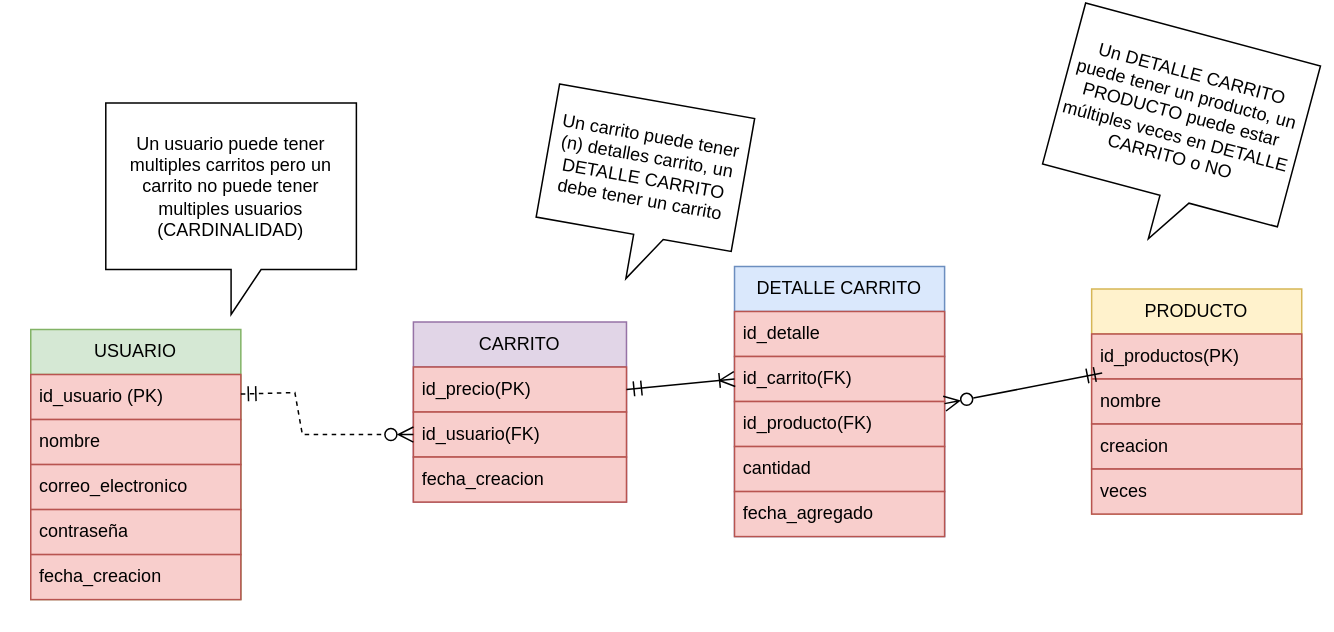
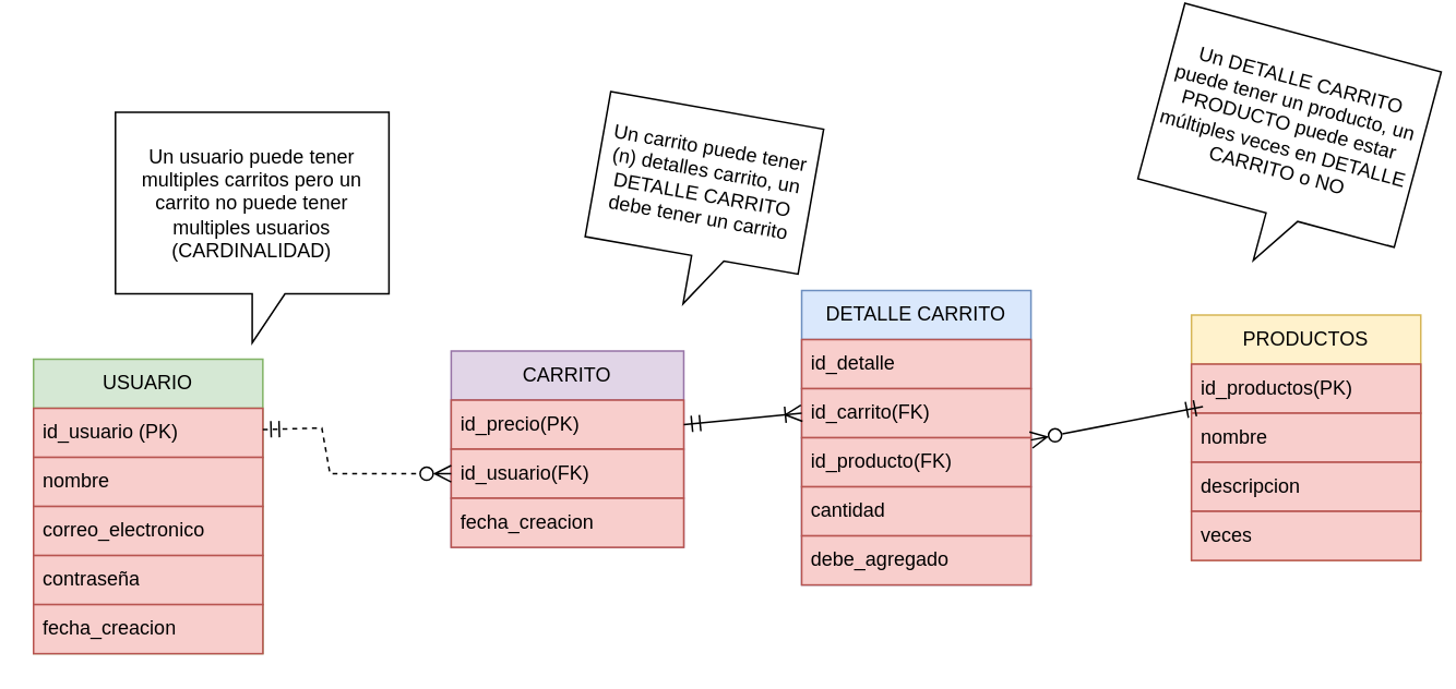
  <mxCell id="0" />
  <mxCell id="1" parent="0" />
  <mxCell id="2" value="USUARIO" style="swimlane;fontStyle=0;childLayout=stackLayout;horizontal=1;startSize=30;horizontalStack=0;resizeParent=1;resizeParentMax=0;resizeLast=0;collapsible=1;marginBottom=0;whiteSpace=wrap;html=1;fillColor=#d5e8d4;strokeColor=#82b366;" vertex="1" parent="1"><mxGeometry x="20" y="219" width="140" height="180" as="geometry" /></mxCell>
  <mxCell id="3" value="id_usuario (PK)" style="text;strokeColor=#b85450;fillColor=#f8cecc;align=left;verticalAlign=middle;spacingLeft=4;spacingRight=4;overflow=hidden;points=[[0,0.5],[1,0.5]];portConstraint=eastwest;rotatable=0;whiteSpace=wrap;html=1;" vertex="1" parent="2"><mxGeometry y="30" width="140" height="30" as="geometry" /></mxCell>
  <mxCell id="4" value="nombre" style="text;strokeColor=#b85450;fillColor=#f8cecc;align=left;verticalAlign=middle;spacingLeft=4;spacingRight=4;overflow=hidden;points=[[0,0.5],[1,0.5]];portConstraint=eastwest;rotatable=0;whiteSpace=wrap;html=1;" vertex="1" parent="2"><mxGeometry y="60" width="140" height="30" as="geometry" /></mxCell>
  <mxCell id="5" value="correo_electronico" style="text;strokeColor=#b85450;fillColor=#f8cecc;align=left;verticalAlign=middle;spacingLeft=4;spacingRight=4;overflow=hidden;points=[[0,0.5],[1,0.5]];portConstraint=eastwest;rotatable=0;whiteSpace=wrap;html=1;" vertex="1" parent="2"><mxGeometry y="90" width="140" height="30" as="geometry" /></mxCell>
  <mxCell id="6" value="contraseña" style="text;strokeColor=#b85450;fillColor=#f8cecc;align=left;verticalAlign=middle;spacingLeft=4;spacingRight=4;overflow=hidden;points=[[0,0.5],[1,0.5]];portConstraint=eastwest;rotatable=0;whiteSpace=wrap;html=1;" vertex="1" parent="2"><mxGeometry y="120" width="140" height="30" as="geometry" /></mxCell>
  <mxCell id="7" value="fecha_creacion" style="text;strokeColor=#b85450;fillColor=#f8cecc;align=left;verticalAlign=middle;spacingLeft=4;spacingRight=4;overflow=hidden;points=[[0,0.5],[1,0.5]];portConstraint=eastwest;rotatable=0;whiteSpace=wrap;html=1;" vertex="1" parent="2"><mxGeometry y="150" width="140" height="30" as="geometry" /></mxCell>
- <mxCell id="8" value="PRODUCTO" style="swimlane;fontStyle=0;childLayout=stackLayout;horizontal=1;startSize=30;horizontalStack=0;resizeParent=1;resizeParentMax=0;resizeLast=0;collapsible=1;marginBottom=0;whiteSpace=wrap;html=1;fillColor=#fff2cc;strokeColor=#d6b656;" vertex="1" parent="1"><mxGeometry x="727" y="192" width="140" height="150" as="geometry" /></mxCell>
+ <mxCell id="8" value="PRODUCTOS" style="swimlane;fontStyle=0;childLayout=stackLayout;horizontal=1;startSize=30;horizontalStack=0;resizeParent=1;resizeParentMax=0;resizeLast=0;collapsible=1;marginBottom=0;whiteSpace=wrap;html=1;fillColor=#fff2cc;strokeColor=#d6b656;" vertex="1" parent="1"><mxGeometry x="727" y="192" width="140" height="150" as="geometry" /></mxCell>
  <mxCell id="9" value="id_productos(PK)" style="text;strokeColor=#b85450;fillColor=#f8cecc;align=left;verticalAlign=middle;spacingLeft=4;spacingRight=4;overflow=hidden;points=[[0,0.5],[1,0.5]];portConstraint=eastwest;rotatable=0;whiteSpace=wrap;html=1;" vertex="1" parent="8"><mxGeometry y="30" width="140" height="30" as="geometry" /></mxCell>
  <mxCell id="10" value="nombre" style="text;strokeColor=#b85450;fillColor=#f8cecc;align=left;verticalAlign=middle;spacingLeft=4;spacingRight=4;overflow=hidden;points=[[0,0.5],[1,0.5]];portConstraint=eastwest;rotatable=0;whiteSpace=wrap;html=1;" vertex="1" parent="8"><mxGeometry y="60" width="140" height="30" as="geometry" /></mxCell>
- <mxCell id="11" value="creacion" style="text;strokeColor=#b85450;fillColor=#f8cecc;align=left;verticalAlign=middle;spacingLeft=4;spacingRight=4;overflow=hidden;points=[[0,0.5],[1,0.5]];portConstraint=eastwest;rotatable=0;whiteSpace=wrap;html=1;" vertex="1" parent="8"><mxGeometry y="90" width="140" height="30" as="geometry" /></mxCell>
+ <mxCell id="11" value="descripcion" style="text;strokeColor=#b85450;fillColor=#f8cecc;align=left;verticalAlign=middle;spacingLeft=4;spacingRight=4;overflow=hidden;points=[[0,0.5],[1,0.5]];portConstraint=eastwest;rotatable=0;whiteSpace=wrap;html=1;" vertex="1" parent="8"><mxGeometry y="90" width="140" height="30" as="geometry" /></mxCell>
  <mxCell id="12" value="veces" style="text;strokeColor=#b85450;fillColor=#f8cecc;align=left;verticalAlign=middle;spacingLeft=4;spacingRight=4;overflow=hidden;points=[[0,0.5],[1,0.5]];portConstraint=eastwest;rotatable=0;whiteSpace=wrap;html=1;" vertex="1" parent="8"><mxGeometry y="120" width="140" height="30" as="geometry" /></mxCell>
  <mxCell id="13" value="CARRITO" style="swimlane;fontStyle=0;childLayout=stackLayout;horizontal=1;startSize=30;horizontalStack=0;resizeParent=1;resizeParentMax=0;resizeLast=0;collapsible=1;marginBottom=0;whiteSpace=wrap;html=1;fillColor=#e1d5e7;strokeColor=#9673a6;" vertex="1" parent="1"><mxGeometry x="275" y="214" width="142" height="120" as="geometry" /></mxCell>
  <mxCell id="14" value="id_precio(PK)" style="text;strokeColor=#b85450;fillColor=#f8cecc;align=left;verticalAlign=middle;spacingLeft=4;spacingRight=4;overflow=hidden;points=[[0,0.5],[1,0.5]];portConstraint=eastwest;rotatable=0;whiteSpace=wrap;html=1;" vertex="1" parent="13"><mxGeometry y="30" width="142" height="30" as="geometry" /></mxCell>
  <mxCell id="15" value="id_usuario(FK)" style="text;strokeColor=#b85450;fillColor=#f8cecc;align=left;verticalAlign=middle;spacingLeft=4;spacingRight=4;overflow=hidden;points=[[0,0.5],[1,0.5]];portConstraint=eastwest;rotatable=0;whiteSpace=wrap;html=1;" vertex="1" parent="13"><mxGeometry y="60" width="142" height="30" as="geometry" /></mxCell>
  <mxCell id="16" value="fecha_creacion" style="text;strokeColor=#b85450;fillColor=#f8cecc;align=left;verticalAlign=middle;spacingLeft=4;spacingRight=4;overflow=hidden;points=[[0,0.5],[1,0.5]];portConstraint=eastwest;rotatable=0;whiteSpace=wrap;html=1;" vertex="1" parent="13"><mxGeometry y="90" width="142" height="30" as="geometry" /></mxCell>
  <mxCell id="17" value="DETALLE CARRITO" style="swimlane;fontStyle=0;childLayout=stackLayout;horizontal=1;startSize=30;horizontalStack=0;resizeParent=1;resizeParentMax=0;resizeLast=0;collapsible=1;marginBottom=0;whiteSpace=wrap;html=1;fillColor=#dae8fc;strokeColor=#6c8ebf;" vertex="1" parent="1"><mxGeometry x="489" y="177" width="140" height="180" as="geometry" /></mxCell>
  <mxCell id="18" value="id_detalle" style="text;strokeColor=#b85450;fillColor=#f8cecc;align=left;verticalAlign=middle;spacingLeft=4;spacingRight=4;overflow=hidden;points=[[0,0.5],[1,0.5]];portConstraint=eastwest;rotatable=0;whiteSpace=wrap;html=1;" vertex="1" parent="17"><mxGeometry y="30" width="140" height="30" as="geometry" /></mxCell>
  <mxCell id="19" value="id_carrito(FK)" style="text;strokeColor=#b85450;fillColor=#f8cecc;align=left;verticalAlign=middle;spacingLeft=4;spacingRight=4;overflow=hidden;points=[[0,0.5],[1,0.5]];portConstraint=eastwest;rotatable=0;whiteSpace=wrap;html=1;" vertex="1" parent="17"><mxGeometry y="60" width="140" height="30" as="geometry" /></mxCell>
  <mxCell id="20" value="id_producto(FK)" style="text;strokeColor=#b85450;fillColor=#f8cecc;align=left;verticalAlign=middle;spacingLeft=4;spacingRight=4;overflow=hidden;points=[[0,0.5],[1,0.5]];portConstraint=eastwest;rotatable=0;whiteSpace=wrap;html=1;" vertex="1" parent="17"><mxGeometry y="90" width="140" height="30" as="geometry" /></mxCell>
  <mxCell id="21" value="cantidad" style="text;strokeColor=#b85450;fillColor=#f8cecc;align=left;verticalAlign=middle;spacingLeft=4;spacingRight=4;overflow=hidden;points=[[0,0.5],[1,0.5]];portConstraint=eastwest;rotatable=0;whiteSpace=wrap;html=1;" vertex="1" parent="17"><mxGeometry y="120" width="140" height="30" as="geometry" /></mxCell>
- <mxCell id="22" value="fecha_agregado" style="text;strokeColor=#b85450;fillColor=#f8cecc;align=left;verticalAlign=middle;spacingLeft=4;spacingRight=4;overflow=hidden;points=[[0,0.5],[1,0.5]];portConstraint=eastwest;rotatable=0;whiteSpace=wrap;html=1;" vertex="1" parent="17"><mxGeometry y="150" width="140" height="30" as="geometry" /></mxCell>
+ <mxCell id="22" value="debe_agregado" style="text;strokeColor=#b85450;fillColor=#f8cecc;align=left;verticalAlign=middle;spacingLeft=4;spacingRight=4;overflow=hidden;points=[[0,0.5],[1,0.5]];portConstraint=eastwest;rotatable=0;whiteSpace=wrap;html=1;" vertex="1" parent="17"><mxGeometry y="150" width="140" height="30" as="geometry" /></mxCell>
  <mxCell id="23" style="edgeStyle=none;curved=0;rounded=0;orthogonalLoop=1;jettySize=auto;html=1;fontSize=12;startSize=8;endSize=8;endArrow=ERzeroToMany;endFill=0;startArrow=ERmandOne;startFill=0;dashed=1;" edge="1" parent="1" source="3" target="15"><mxGeometry relative="1" as="geometry"><mxPoint x="166" y="297.998" as="sourcePoint" /><mxPoint x="260" y="298.802" as="targetPoint" /><Array as="points"><mxPoint x="196" y="261" /><mxPoint x="201" y="289" /><mxPoint x="249" y="289" /></Array></mxGeometry></mxCell>
  <mxCell id="24" style="edgeStyle=none;curved=0;rounded=0;orthogonalLoop=1;jettySize=auto;html=1;entryX=0;entryY=0.5;entryDx=0;entryDy=0;fontSize=12;startSize=8;endSize=8;startArrow=ERmandOne;startFill=0;endArrow=ERoneToMany;endFill=0;exitX=1;exitY=0.5;exitDx=0;exitDy=0;strokeColor=default;" edge="1" parent="1" source="14" target="19"><mxGeometry relative="1" as="geometry" /></mxCell>
  <mxCell id="25" style="edgeStyle=none;curved=1;rounded=0;orthogonalLoop=1;jettySize=auto;html=1;entryX=0.05;entryY=0.867;entryDx=0;entryDy=0;entryPerimeter=0;fontSize=12;startSize=8;endSize=8;endArrow=ERmandOne;endFill=0;startArrow=ERzeroToMany;startFill=0;" edge="1" parent="1" source="20" target="9"><mxGeometry relative="1" as="geometry" /></mxCell>
  <mxCell id="26" value="Un usuario puede tener multiples carritos pero un carrito no puede tener multiples usuarios (CARDINALIDAD)" style="shape=callout;whiteSpace=wrap;html=1;perimeter=calloutPerimeter;" vertex="1" parent="1"><mxGeometry x="70" y="68" width="167" height="141" as="geometry" /></mxCell>
  <mxCell id="27" value="Un carrito puede tener (n) detalles carrito, un DETALLE CARRITO debe tener un carrito" style="shape=callout;whiteSpace=wrap;html=1;perimeter=calloutPerimeter;rotation=10;" vertex="1" parent="1"><mxGeometry x="361" y="66" width="132" height="120" as="geometry" /></mxCell>
  <mxCell id="28" value="Un DETALLE CARRITO puede tener un producto, un PRODUCTO puede estar múltiples veces en DETALLE CARRITO o NO" style="shape=callout;whiteSpace=wrap;html=1;perimeter=calloutPerimeter;rotation=15;" vertex="1" parent="1"><mxGeometry x="702" y="20" width="162" height="141" as="geometry" /></mxCell>
